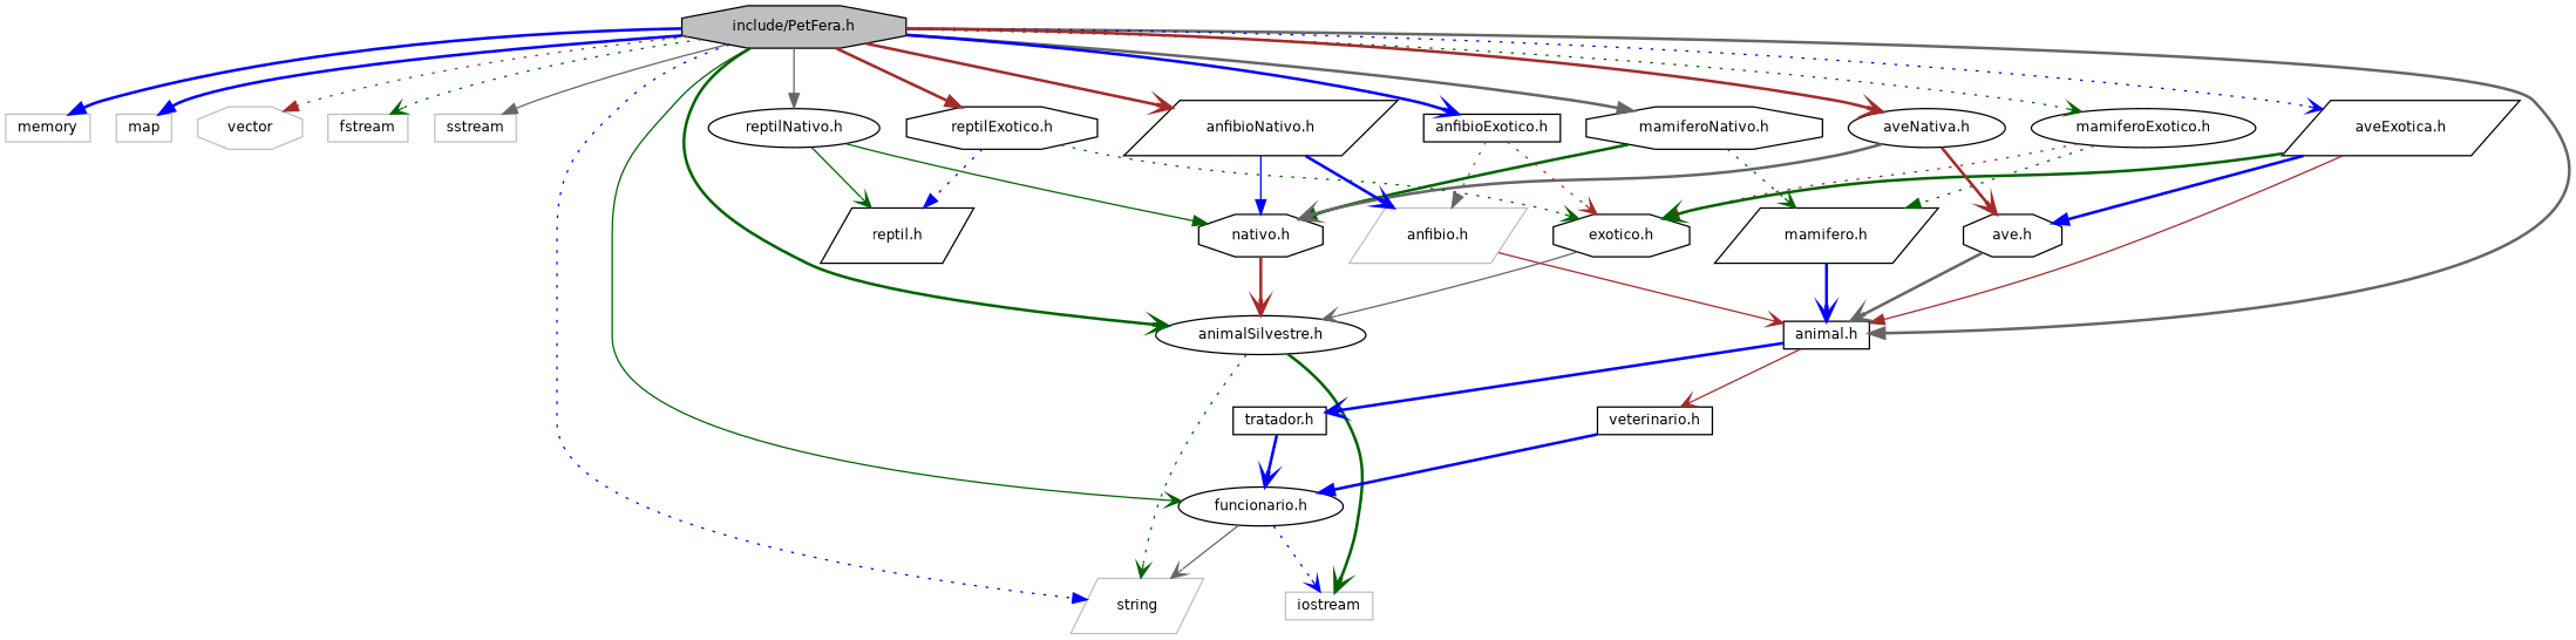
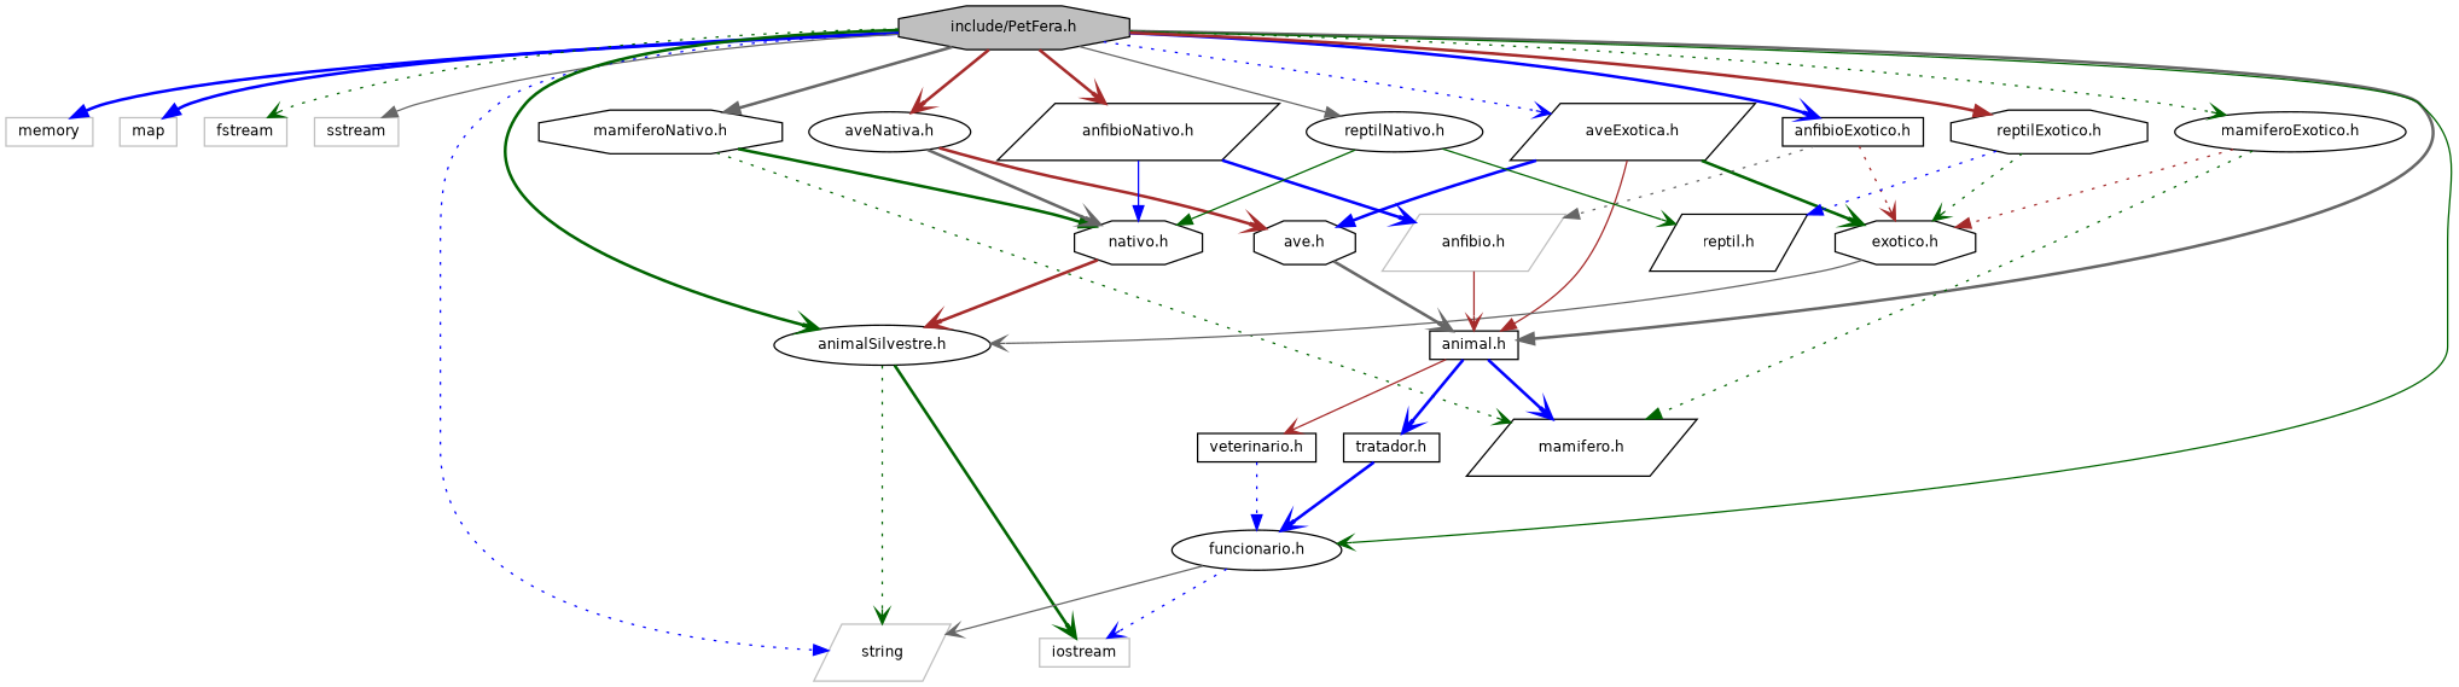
  digraph {
    node [color=black fillcolor=white fontname=Helvetica fontsize=10 shape=box style=filled]
    edge [arrowhead=vee color=blue fontname=Helvetica fontsize=10 labelfontname=Helvetica labelfontsize=10 style=bold]
    n1 [fillcolor=grey75 fontcolor=black height=0.2 label="include/PetFera.h" shape=octagon width=0.4]
    n2 [color=grey75 height=0.2 label=memory width=0.4]
    n3 [color=grey75 height=0.2 label=map width=0.4]
-   n4 [color=grey75 height=0.2 label=vector shape=octagon width=0.4]
    n5 [color=grey75 height=0.2 label=fstream width=0.4]
    n6 [color=grey75 height=0.2 label=sstream width=0.4]
    n7 [color=grey75 height=0.2 label=string shape=parallelogram width=0.4]
    n8 [height=0.2 label="animalSilvestre.h" shape=ellipse width=0.4]
    n9 [height=0.2 label="mamiferoNativo.h" shape=octagon width=0.4]
    n10 [height=0.2 label="animal.h" width=0.4]
    n11 [height=0.2 label="funcionario.h" shape=ellipse width=0.4]
    n12 [height=0.2 label="mamiferoExotico.h" shape=ellipse width=0.4]
    n13 [height=0.2 label="aveExotica.h" shape=parallelogram width=0.4]
    n14 [height=0.2 label="aveNativa.h" shape=ellipse width=0.4]
    n15 [height=0.2 label="anfibioExotico.h" width=0.4]
    n16 [height=0.2 label="anfibioNativo.h" shape=parallelogram width=0.4]
    n17 [height=0.2 label="reptilExotico.h" shape=octagon width=0.4]
    n18 [height=0.2 label="reptilNativo.h" shape=ellipse width=0.4]
    n19 [color=grey75 height=0.2 label=iostream width=0.4]
    n20 [height=0.2 label="mamifero.h" shape=parallelogram width=0.4]
    n21 [height=0.2 label="nativo.h" shape=octagon width=0.4]
    n22 [height=0.2 label="veterinario.h" width=0.4]
    n23 [height=0.2 label="tratador.h" width=0.4]
    n24 [height=0.2 label="exotico.h" shape=octagon width=0.4]
    n25 [height=0.2 label="ave.h" shape=octagon width=0.4]
    n26 [color=grey75 height=0.2 label="anfibio.h" shape=parallelogram width=0.4]
    n27 [height=0.2 label="reptil.h" shape=parallelogram width=0.4]
    n1 -> n2 [arrowhead=normal]
    n1 -> n3 [arrowhead=normal]
-   n1 -> n4 [arrowhead=normal color=brown style=dotted]
    n1 -> n5 [color=darkgreen style=dotted]
    n1 -> n6 [arrowhead=normal color=gray40 style=solid]
    n1 -> n7 [arrowhead=normal style=dotted]
    n1 -> n8 [color=darkgreen]
    n1 -> n9 [arrowhead=normal color=gray40]
    n1 -> n10 [arrowhead=normal color=gray40]
    n1 -> n11 [color=darkgreen style=solid]
    n1 -> n12 [color=darkgreen style=dotted]
    n1 -> n13 [style=dotted]
    n1 -> n14 [color=brown]
    n1 -> n15
    n1 -> n16 [color=brown]
    n1 -> n17 [arrowhead=normal color=brown]
    n1 -> n18 [arrowhead=normal color=gray40 style=solid]
    n8 -> n7 [color=darkgreen style=dotted]
    n8 -> n19 [color=darkgreen]
    n9 -> n20 [color=darkgreen style=dotted]
    n9 -> n21 [arrowhead=normal color=darkgreen]
    n10 -> n22 [color=brown style=solid]
    n10 -> n23
    n11 -> n7 [color=gray40 style=solid]
    n11 -> n19 [style=dotted]
    n12 -> n20 [arrowhead=normal color=darkgreen style=dotted]
    n12 -> n24 [arrowhead=normal color=brown style=dotted]
    n13 -> n10 [arrowhead=normal color=brown style=solid]
    n13 -> n24 [color=darkgreen]
    n13 -> n25 [arrowhead=normal]
    n14 -> n21 [color=gray40]
    n14 -> n25 [color=brown]
    n15 -> n24 [color=brown style=dotted]
    n15 -> n26 [arrowhead=normal color=gray40 style=dotted]
    n16 -> n21 [arrowhead=normal style=solid]
    n16 -> n26
    n17 -> n24 [color=darkgreen style=dotted]
    n17 -> n27 [arrowhead=normal style=dotted]
    n18 -> n21 [arrowhead=normal color=darkgreen style=solid]
    n18 -> n27 [color=darkgreen style=solid]
-   n20 -> n10
+   n10 -> n20
    n21 -> n8 [color=brown]
-   n22 -> n11 [arrowhead=normal]
+   n22 -> n11 [arrowhead=normal style=dotted]
    n23 -> n11
    n24 -> n8 [color=gray40 style=solid]
    n25 -> n10 [color=gray40]
    n26 -> n10 [color=brown style=solid]
  }
